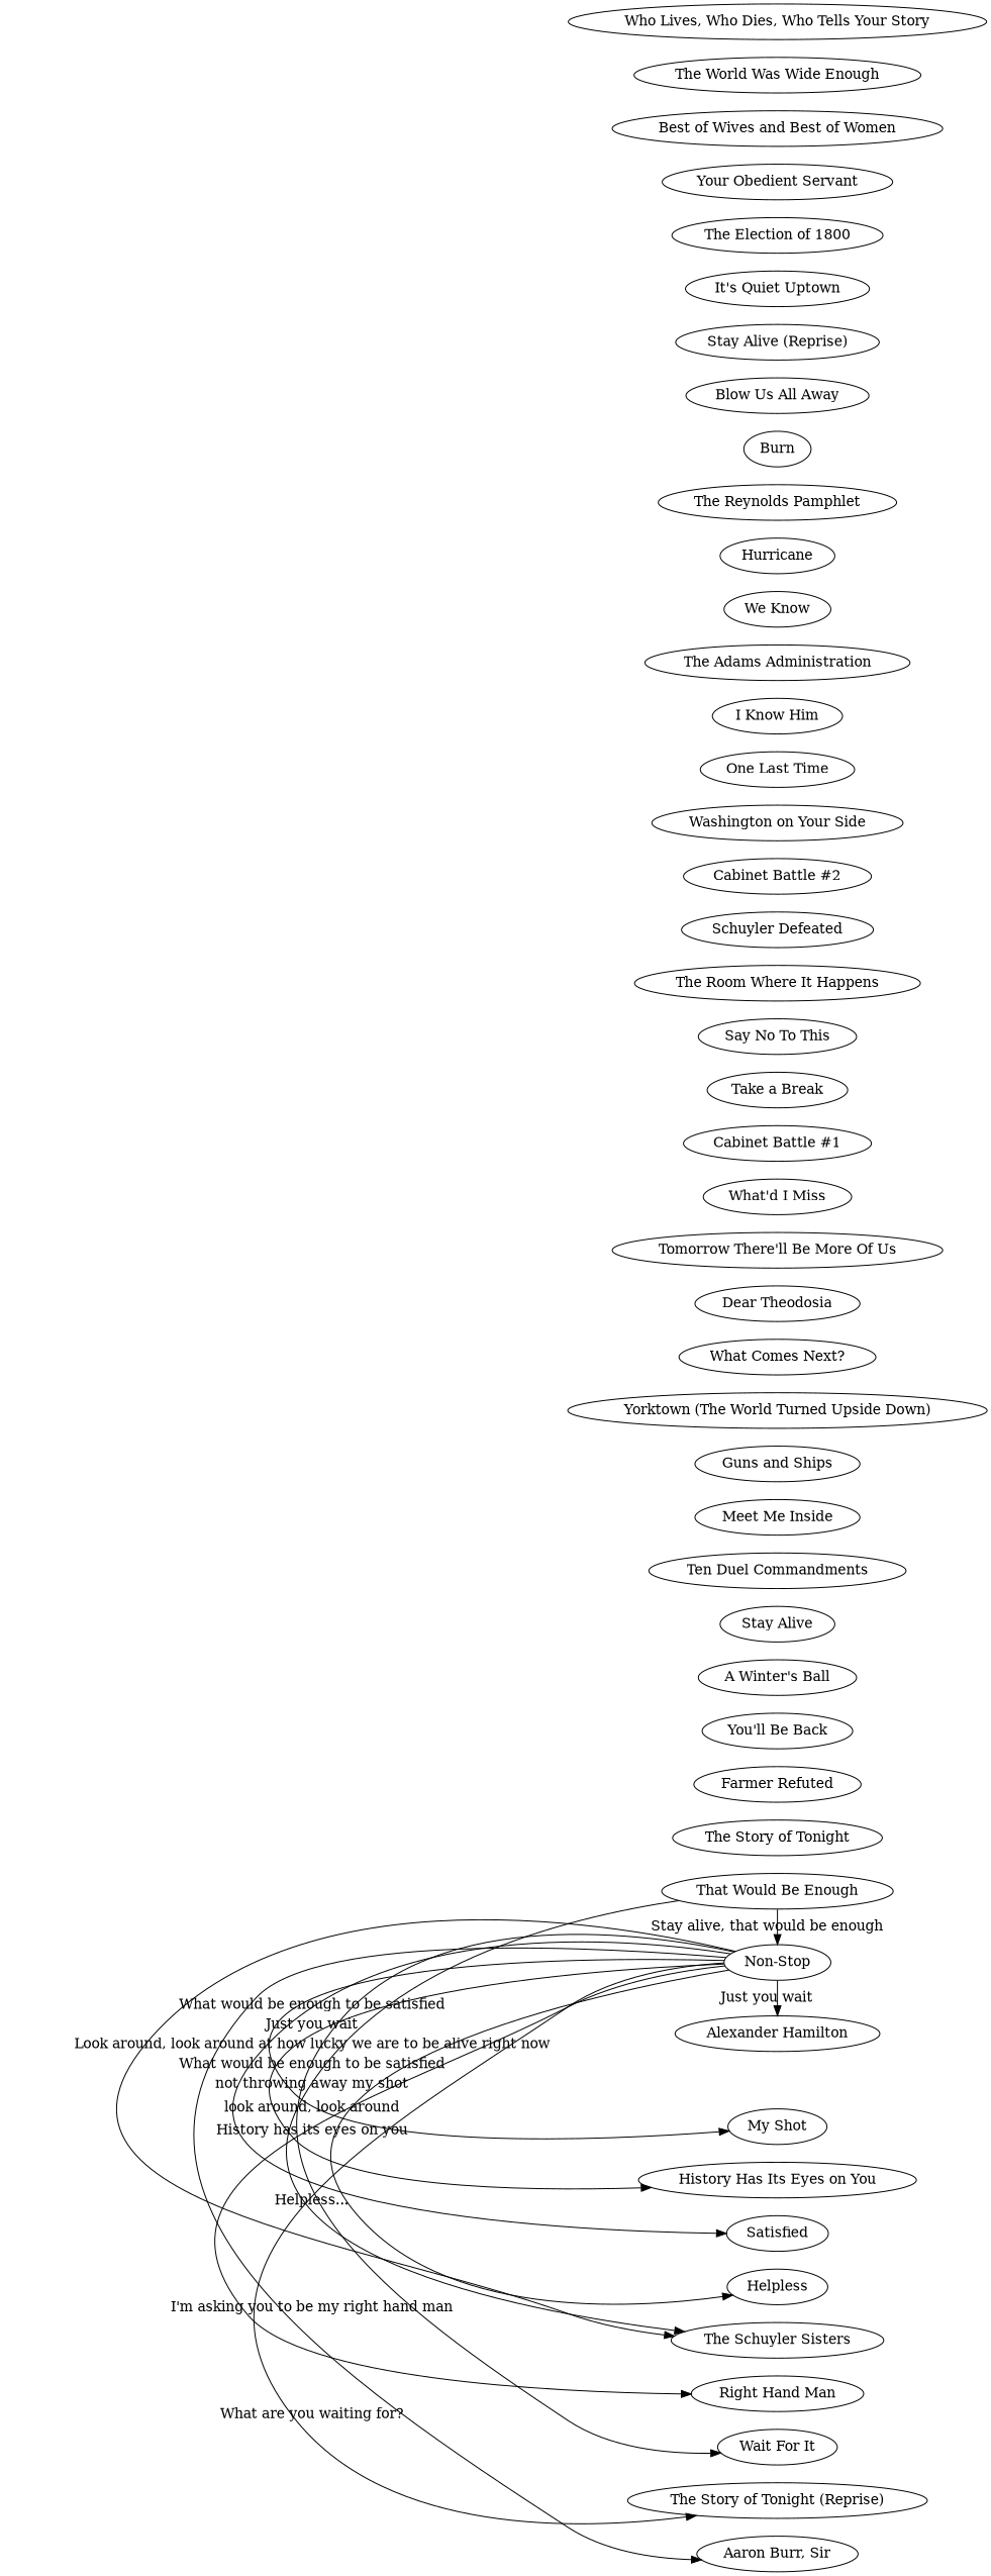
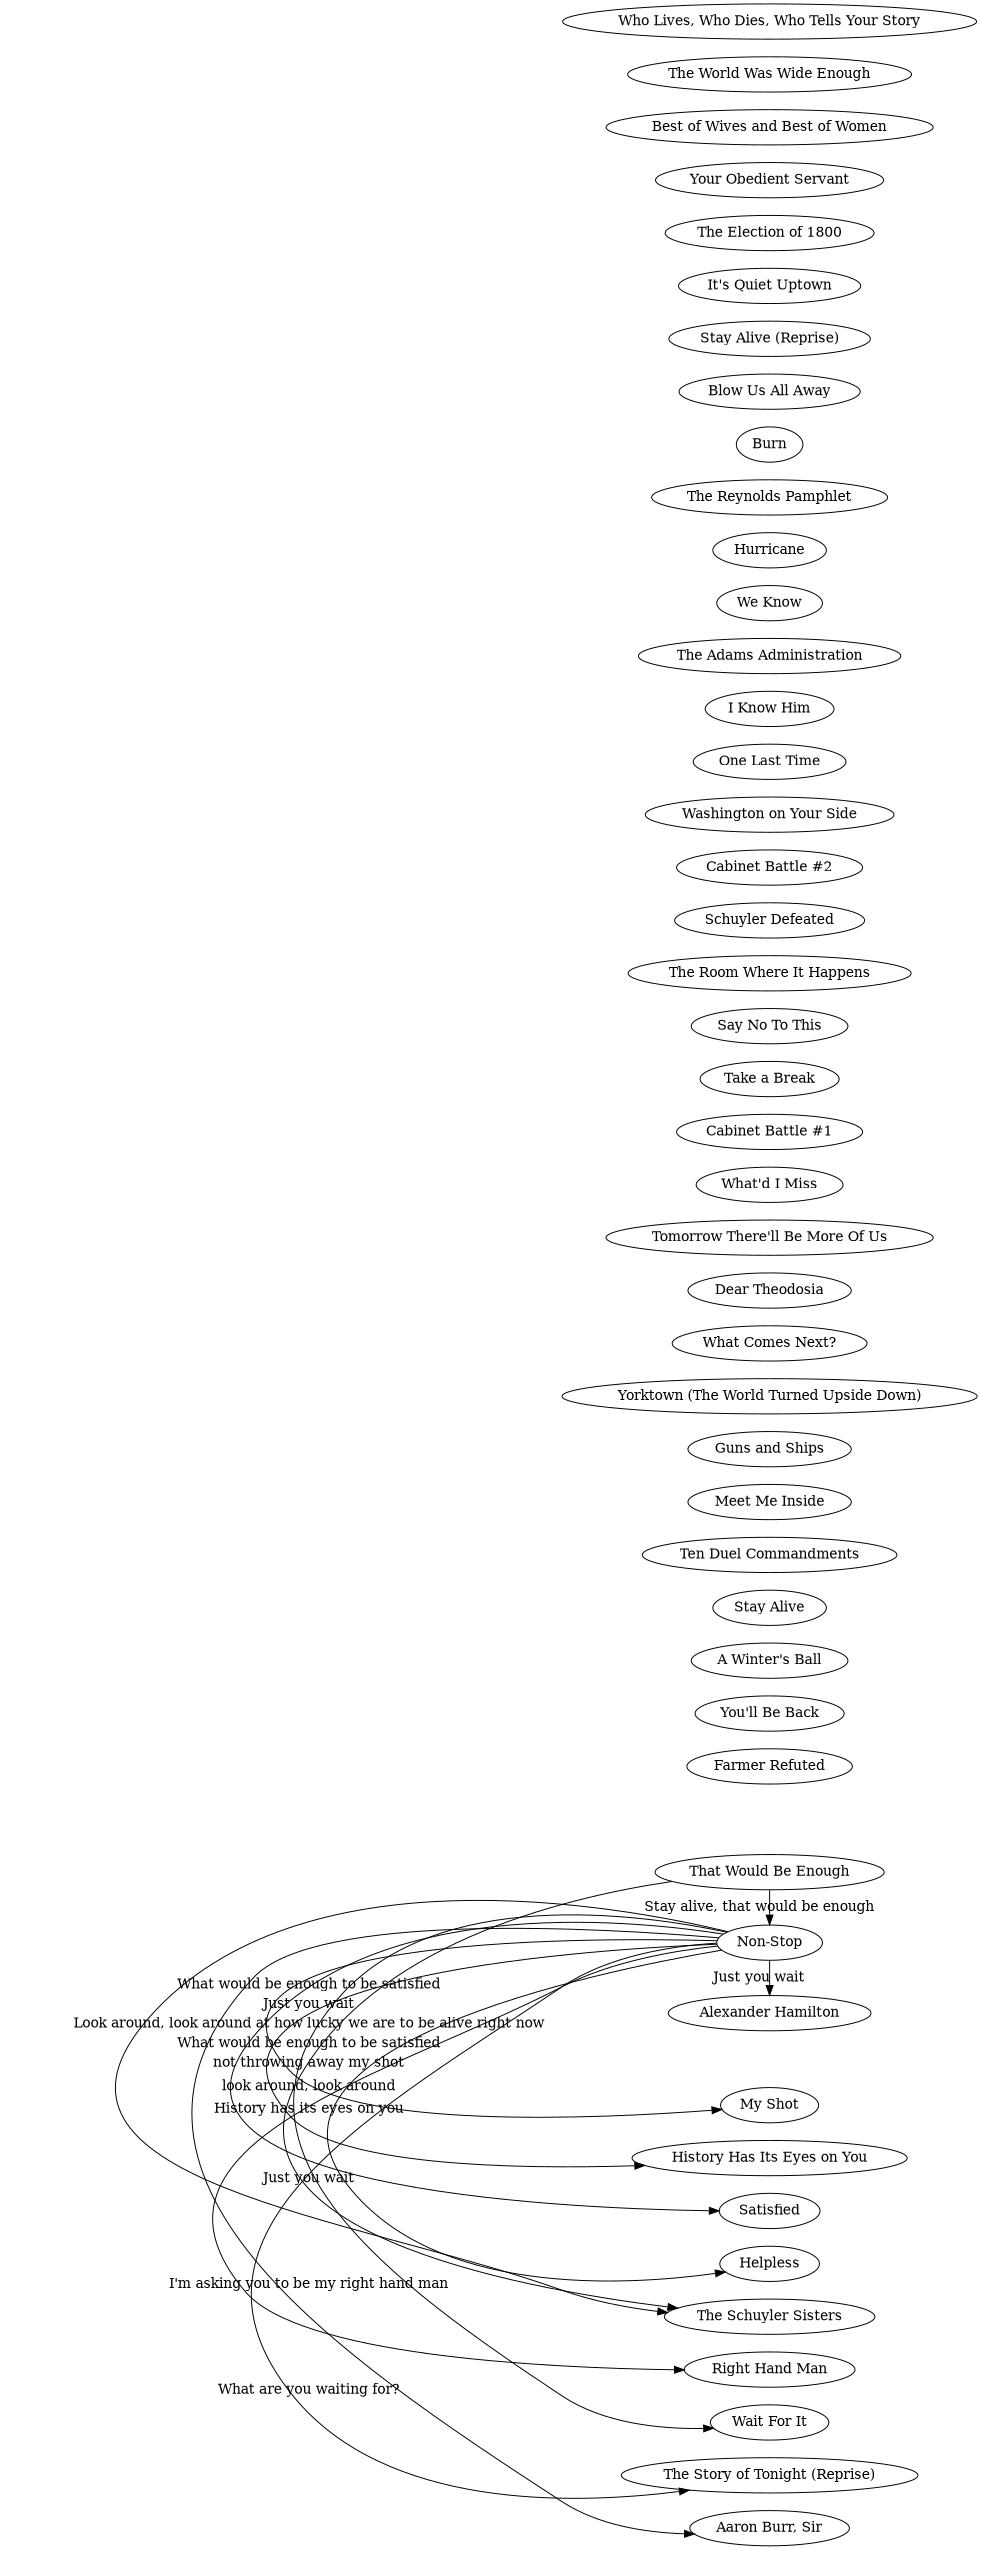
  digraph {
    rankdir=LR
    n1 [label="Non-Stop"]
    n2 [label="Aaron Burr, Sir"]
    n3 [label="The Story of Tonight (Reprise)"]
    n4 [label="Wait For It"]
    n5 [label="That Would Be Enough"]
    n6 [label="Right Hand Man"]
    n7 [label="The Schuyler Sisters"]
    n8 [label=Helpless]
    n9 [label=Satisfied]
    n10 [label="History Has Its Eyes on You"]
    n11 [label="My Shot"]
    n12 [label="Alexander Hamilton"]
-   n13 [label="The Story of Tonight"]
    n14 [label="Farmer Refuted"]
    n15 [label="You'll Be Back"]
    n16 [label="A Winter's Ball"]
    n17 [label="Stay Alive"]
    n18 [label="Ten Duel Commandments"]
    n19 [label="Meet Me Inside"]
    n20 [label="Guns and Ships"]
    n21 [label="Yorktown (The World Turned Upside Down)"]
    n22 [label="What Comes Next?"]
    n23 [label="Dear Theodosia"]
    n24 [label="Tomorrow There'll Be More Of Us"]
    n25 [label="What'd I Miss"]
    n26 [label="Cabinet Battle #1"]
    n27 [label="Take a Break"]
    n28 [label="Say No To This"]
    n29 [label="The Room Where It Happens"]
    n30 [label="Schuyler Defeated"]
    n31 [label="Cabinet Battle #2"]
    n32 [label="Washington on Your Side"]
    n33 [label="One Last Time"]
    n34 [label="I Know Him"]
    n35 [label="The Adams Administration"]
    n36 [label="We Know"]
    n37 [label=Hurricane]
    n38 [label="The Reynolds Pamphlet"]
    n39 [label=Burn]
    n40 [label="Blow Us All Away"]
    n41 [label="Stay Alive (Reprise)"]
    n42 [label="It's Quiet Uptown"]
    n43 [label="The Election of 1800"]
    n44 [label="Your Obedient Servant"]
    n45 [label="Best of Wives and Best of Women"]
    n46 [label="The World Was Wide Enough"]
    n47 [label="Who Lives, Who Dies, Who Tells Your Story"]
    subgraph sub_1 {
      rank=same
      n1
      n2
      n3
      n4
      n5
      n6
      n7
      n8
      n9
      n10
      n11
      n12
-     n13
      n14
      n15
      n16
      n17
      n18
      n19
      n20
      n21
      n22
      n23
      n24
      n25
      n26
      n27
      n28
      n29
      n30
      n31
      n32
      n33
      n34
      n35
      n36
      n37
      n38
      n39
      n40
      n41
      n42
      n43
      n44
      n45
      n46
      n47
    }
    n1 -> n2 [label="What would be enough to be satisfied"]
    n1 -> n3 [label="What are you waiting for?"]
    n1 -> n4 [label="Just you wait"]
    n1 -> n6 [label="I'm asking you to be my right hand man"]
    n1 -> n7 [label="Look around, look around at how lucky we are to be alive right now"]
-   n1 -> n8 [label="Helpless..."]
+   n1 -> n8 [label="Just you wait"]
    n1 -> n9 [label="What would be enough to be satisfied"]
    n1 -> n10 [label="History has its eyes on you"]
    n1 -> n11 [label="not throwing away my shot"]
    n1 -> n12 [label="Just you wait"]
    n5 -> n1 [label="Stay alive, that would be enough"]
    n5 -> n7 [label="look around, look around"]
  }
